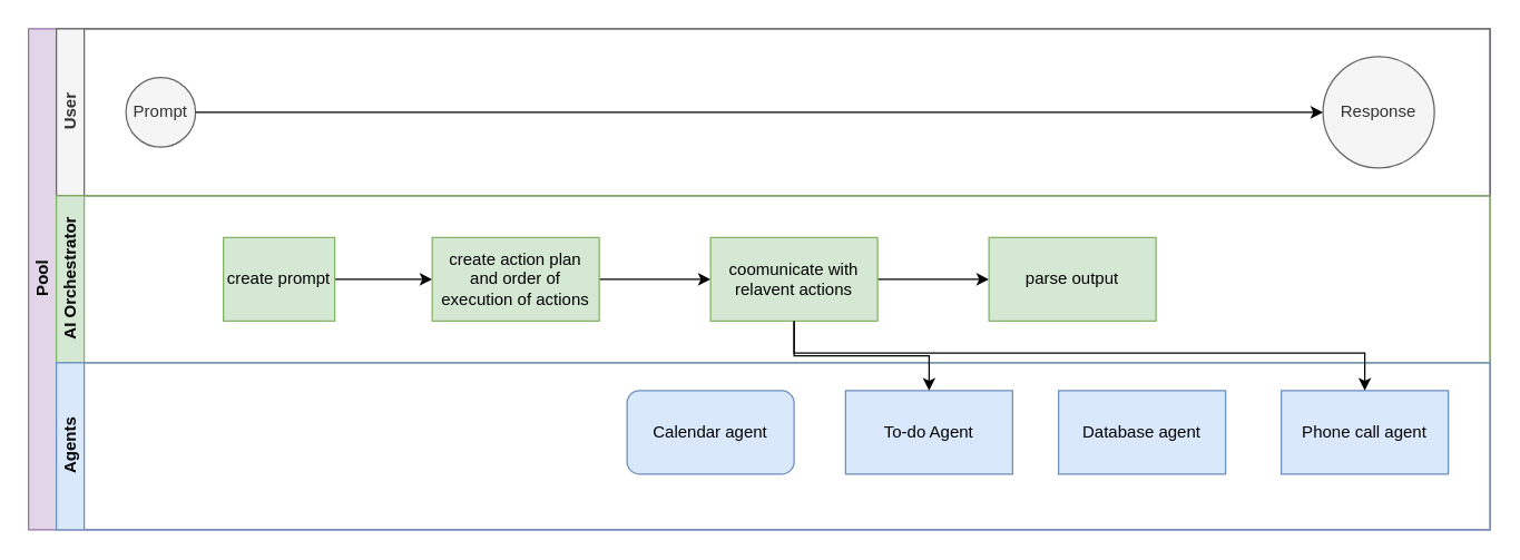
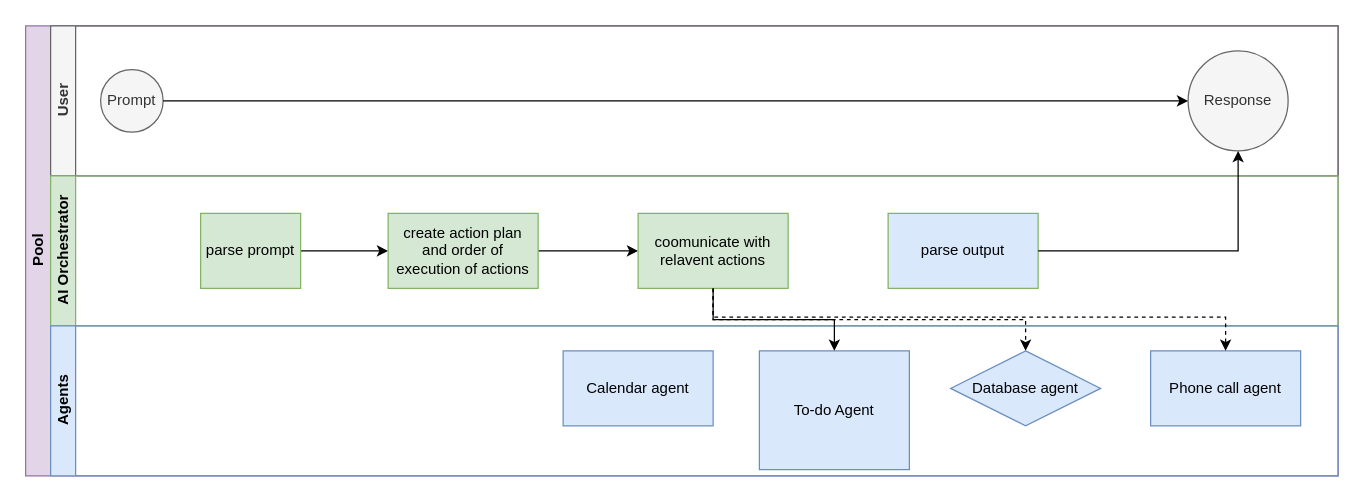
  <mxCell id="0" />
  <mxCell id="1" parent="0" />
  <mxCell id="2" value="Pool" style="swimlane;html=1;childLayout=stackLayout;resizeParent=1;resizeParentMax=0;horizontal=0;startSize=20;horizontalStack=0;fillColor=#e1d5e7;strokeColor=#9673a6;" parent="1" vertex="1"><mxGeometry x="20" y="20" width="1050" height="360" as="geometry" /></mxCell>
  <mxCell id="3" value="User" style="swimlane;html=1;startSize=20;horizontal=0;fillColor=#f5f5f5;fontColor=#333333;strokeColor=#666666;" parent="2" vertex="1"><mxGeometry x="20" width="1030" height="120" as="geometry"><mxRectangle x="20" width="430" height="30" as="alternateBounds" /></mxGeometry></mxCell>
- <mxCell id="4" value="Prompt" style="ellipse;whiteSpace=wrap;html=1;fillColor=#f5f5f5;fontColor=#333333;strokeColor=#666666;" parent="3" vertex="1"><mxGeometry x="50" y="35" width="50" height="50" as="geometry" /></mxCell>
+ <mxCell id="4" value="Prompt" style="ellipse;whiteSpace=wrap;html=1;fillColor=#f5f5f5;fontColor=#333333;strokeColor=#666666;" parent="3" vertex="1"><mxGeometry x="40" y="35" width="50" height="50" as="geometry" /></mxCell>
  <mxCell id="5" value="Response" style="ellipse;whiteSpace=wrap;html=1;aspect=fixed;fillColor=#f5f5f5;fontColor=#333333;strokeColor=#666666;" vertex="1" parent="3"><mxGeometry x="910" y="20" width="80" height="80" as="geometry" /></mxCell>
  <mxCell id="6" value="AI Orchestrator" style="swimlane;html=1;startSize=20;horizontal=0;fillColor=#d5e8d4;strokeColor=#82b366;" parent="2" vertex="1"><mxGeometry x="20" y="120" width="1030" height="120" as="geometry" /></mxCell>
  <mxCell id="7" value="" style="edgeStyle=orthogonalEdgeStyle;rounded=0;orthogonalLoop=1;jettySize=auto;html=1;endArrow=classic;endFill=1;entryX=0;entryY=0.5;entryDx=0;entryDy=0;" parent="6" source="8" target="10" edge="1"><mxGeometry relative="1" as="geometry"><mxPoint x="260" y="60.0" as="targetPoint" /></mxGeometry></mxCell>
- <mxCell id="8" value="create prompt" style="rounded=0;whiteSpace=wrap;html=1;fontFamily=Helvetica;fontSize=12;align=center;fillColor=#d5e8d4;strokeColor=#82b366;" parent="6" vertex="1"><mxGeometry x="120" y="30" width="80" height="60" as="geometry" /></mxCell>
+ <mxCell id="8" value="parse prompt" style="rounded=0;whiteSpace=wrap;html=1;fontFamily=Helvetica;fontSize=12;align=center;fillColor=#d5e8d4;strokeColor=#82b366;" parent="6" vertex="1"><mxGeometry x="120" y="30" width="80" height="60" as="geometry" /></mxCell>
  <mxCell id="9" value="" style="edgeStyle=orthogonalEdgeStyle;rounded=0;orthogonalLoop=1;jettySize=auto;html=1;" edge="1" parent="6" source="10" target="12"><mxGeometry relative="1" as="geometry" /></mxCell>
  <mxCell id="10" value="create action plan and order of execution of actions" style="rounded=0;whiteSpace=wrap;html=1;fillColor=#d5e8d4;strokeColor=#82b366;" vertex="1" parent="6"><mxGeometry x="270" y="30" width="120" height="60" as="geometry" /></mxCell>
- <mxCell id="11" value="" style="edgeStyle=orthogonalEdgeStyle;rounded=0;orthogonalLoop=1;jettySize=auto;html=1;" edge="1" parent="6" source="12" target="13"><mxGeometry relative="1" as="geometry" /></mxCell>
  <mxCell id="12" value="coomunicate with relavent actions" style="rounded=0;whiteSpace=wrap;html=1;fillColor=#d5e8d4;strokeColor=#82b366;" vertex="1" parent="6"><mxGeometry x="470" y="30" width="120" height="60" as="geometry" /></mxCell>
- <mxCell id="13" value="parse output" style="rounded=0;whiteSpace=wrap;html=1;fillColor=#d5e8d4;strokeColor=#82b366;" vertex="1" parent="6"><mxGeometry x="670" y="30" width="120" height="60" as="geometry" /></mxCell>
+ <mxCell id="13" value="parse output" style="rounded=0;whiteSpace=wrap;html=1;fillColor=#dae8fc;strokeColor=#82b366;" vertex="1" parent="6"><mxGeometry x="670" y="30" width="120" height="60" as="geometry" /></mxCell>
  <mxCell id="14" value="Agents" style="swimlane;html=1;startSize=20;horizontal=0;fillColor=#dae8fc;strokeColor=#6c8ebf;" parent="2" vertex="1"><mxGeometry x="20" y="240" width="1030" height="120" as="geometry" /></mxCell>
- <mxCell id="15" value="To-do Agent" style="rounded=0;whiteSpace=wrap;html=1;fillColor=#dae8fc;strokeColor=#6c8ebf;" vertex="1" parent="14"><mxGeometry x="567" y="20" width="120" height="60" as="geometry" /></mxCell>
- <mxCell id="16" value="Database agent" style="rounded=0;whiteSpace=wrap;html=1;fillColor=#dae8fc;strokeColor=#6c8ebf;" vertex="1" parent="14"><mxGeometry x="720" y="20" width="120" height="60" as="geometry" /></mxCell>
+ <mxCell id="15" value="To-do Agent" style="rounded=0;whiteSpace=wrap;html=1;fillColor=#dae8fc;strokeColor=#6c8ebf;" vertex="1" parent="14"><mxGeometry x="567" y="20" width="120" height="95" as="geometry" /></mxCell>
+ <mxCell id="16" value="Database agent" style="rhombus;whiteSpace=wrap;html=1;fillColor=#dae8fc;strokeColor=#6c8ebf;" vertex="1" parent="14"><mxGeometry x="720" y="20" width="120" height="60" as="geometry" /></mxCell>
  <mxCell id="17" value="" style="edgeStyle=orthogonalEdgeStyle;rounded=0;orthogonalLoop=1;jettySize=auto;html=1;" parent="2" source="4" target="5" edge="1"><mxGeometry relative="1" as="geometry"><mxPoint x="140" y="60.0" as="targetPoint" /></mxGeometry></mxCell>
  <mxCell id="18" style="edgeStyle=orthogonalEdgeStyle;rounded=0;orthogonalLoop=1;jettySize=auto;html=1;dashed=0;" edge="1" parent="2" source="12" target="15"><mxGeometry relative="1" as="geometry" /></mxCell>
- <mxCell id="21" value="Calendar agent" style="whiteSpace=wrap;html=1;fillColor=#dae8fc;strokeColor=#6c8ebf;rounded=1;" vertex="1" parent="1"><mxGeometry x="450" y="280" width="120" height="60" as="geometry" /></mxCell>
+ <mxCell id="19" style="edgeStyle=orthogonalEdgeStyle;rounded=0;orthogonalLoop=1;jettySize=auto;html=1;entryX=0.5;entryY=0;entryDx=0;entryDy=0;exitX=0.5;exitY=1;exitDx=0;exitDy=0;dashed=1;" edge="1" parent="2" source="12" target="16"><mxGeometry relative="1" as="geometry" /></mxCell>
+ <mxCell id="20" style="edgeStyle=orthogonalEdgeStyle;rounded=0;orthogonalLoop=1;jettySize=auto;html=1;" edge="1" parent="2" source="13" target="5"><mxGeometry relative="1" as="geometry" /></mxCell>
+ <mxCell id="21" value="Calendar agent" style="rounded=0;whiteSpace=wrap;html=1;fillColor=#dae8fc;strokeColor=#6c8ebf;" vertex="1" parent="1"><mxGeometry x="450" y="280" width="120" height="60" as="geometry" /></mxCell>
  <mxCell id="22" value="Phone call agent" style="rounded=0;whiteSpace=wrap;html=1;fillColor=#dae8fc;strokeColor=#6c8ebf;" vertex="1" parent="1"><mxGeometry x="920" y="280" width="120" height="60" as="geometry" /></mxCell>
- <mxCell id="23" style="edgeStyle=orthogonalEdgeStyle;rounded=0;orthogonalLoop=1;jettySize=auto;html=1;entryX=0.5;entryY=0;entryDx=0;entryDy=0;dashed=0;" edge="1" parent="1" source="12" target="22"><mxGeometry relative="1" as="geometry"><Array as="points"><mxPoint x="570" y="253" /><mxPoint x="980" y="253" /></Array></mxGeometry></mxCell>
+ <mxCell id="23" style="edgeStyle=orthogonalEdgeStyle;rounded=0;orthogonalLoop=1;jettySize=auto;html=1;entryX=0.5;entryY=0;entryDx=0;entryDy=0;dashed=1;" edge="1" parent="1" source="12" target="22"><mxGeometry relative="1" as="geometry"><Array as="points"><mxPoint x="570" y="253" /><mxPoint x="980" y="253" /></Array></mxGeometry></mxCell>
